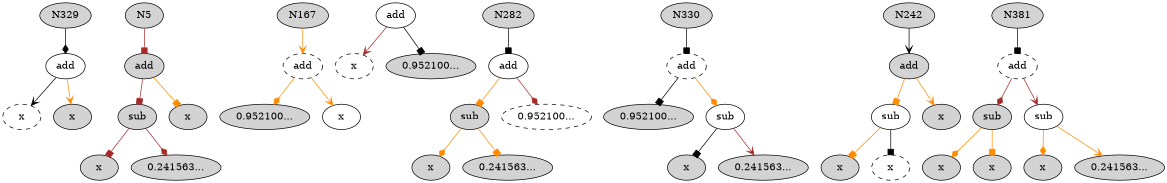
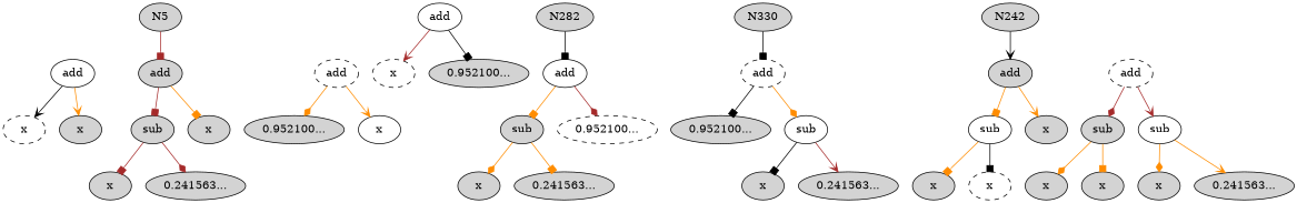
  digraph {
    node [style=filled]
    edge [arrowhead=box color=darkorange]
-   n1 [label=N329]
    n2 [label=add style=solid]
    n3 [label=x style=dashed]
    n4 [label=x]
    n5 [label=N5]
    n6 [label=add]
    n7 [label=sub]
    n8 [label=x]
    n9 [label=x]
    n10 [label="0.241563..."]
-   n11 [label=N167]
    n12 [label=add style=dashed]
    n13 [label="0.952100..."]
    n14 [label=x style=solid]
    n15 [label=add style=solid]
    n16 [label=x style=dashed]
    n17 [label="0.952100..."]
    n18 [label=N282]
    n19 [label=add style=solid]
    n20 [label=sub]
    n21 [label="0.952100..." style=dashed]
    n22 [label=x]
    n23 [label="0.241563..."]
    n24 [label=N330]
    n25 [label=add style=dashed]
    n26 [label="0.952100..."]
    n27 [label=sub style=solid]
    n28 [label=x]
    n29 [label="0.241563..."]
    n30 [label=N242]
    n31 [label=add]
    n32 [label=sub style=solid]
    n33 [label=x]
    n34 [label=x]
    n35 [label=x style=dashed]
-   n36 [label=N381]
    n37 [label=add style=dashed]
    n38 [label=sub]
    n39 [label=sub style=solid]
    n40 [label=x]
    n41 [label=x]
    n42 [label=x]
    n43 [label="0.241563..."]
-   n1 -> n2 [arrowhead=diamond color=black]
    n2 -> n3 [arrowhead=vee color=black]
    n2 -> n4 [arrowhead=vee]
    n5 -> n6 [color=brown]
    n6 -> n7 [color=brown]
    n6 -> n8
    n7 -> n9 [color=brown]
    n7 -> n10 [arrowhead=diamond color=brown]
-   n11 -> n12 [arrowhead=vee]
    n12 -> n13 [arrowhead=diamond]
    n12 -> n14 [arrowhead=vee]
    n15 -> n16 [arrowhead=vee color=brown]
    n15 -> n17 [color=black]
    n18 -> n19 [color=black]
    n19 -> n20
    n19 -> n21 [arrowhead=diamond color=brown]
    n20 -> n22 [arrowhead=diamond]
    n20 -> n23
    n24 -> n25 [color=black]
    n25 -> n26 [color=black]
    n25 -> n27 [arrowhead=diamond]
    n27 -> n28 [color=black]
    n27 -> n29 [arrowhead=vee color=brown]
    n30 -> n31 [arrowhead=vee color=black]
    n31 -> n32
    n31 -> n33 [arrowhead=vee]
    n32 -> n34
    n32 -> n35 [color=black]
-   n36 -> n37 [color=black]
    n37 -> n38 [arrowhead=diamond color=brown]
    n37 -> n39 [arrowhead=vee color=brown]
    n38 -> n40 [arrowhead=diamond]
    n38 -> n41
    n39 -> n42 [arrowhead=diamond]
    n39 -> n43 [arrowhead=vee]
  }
